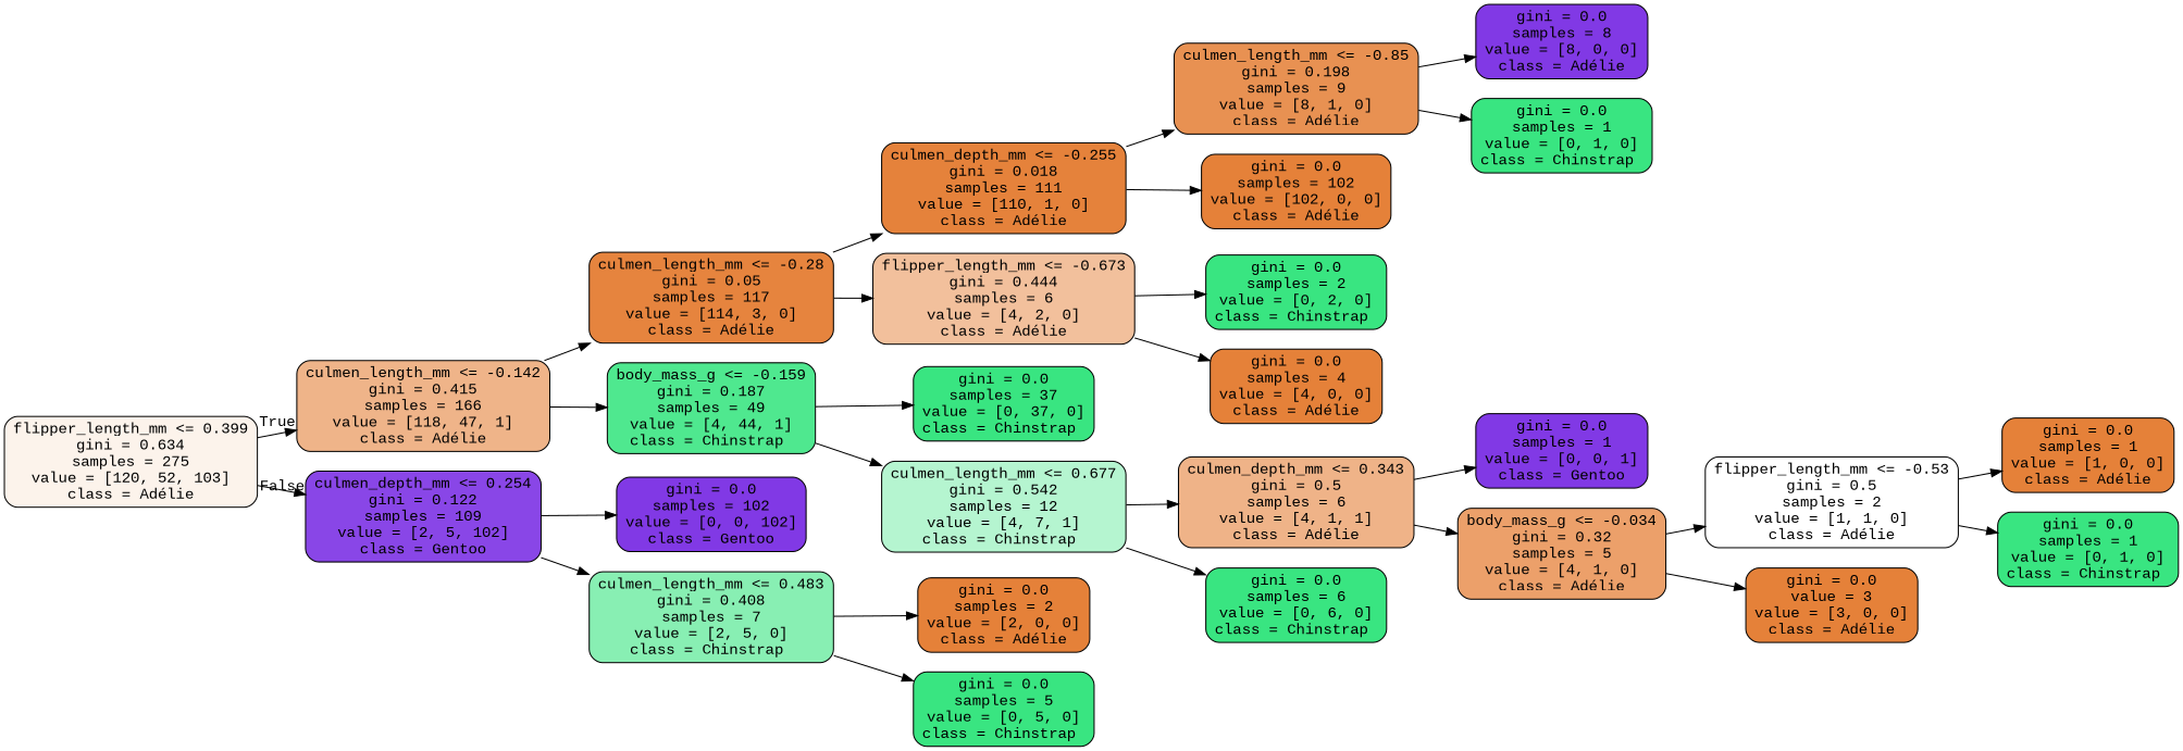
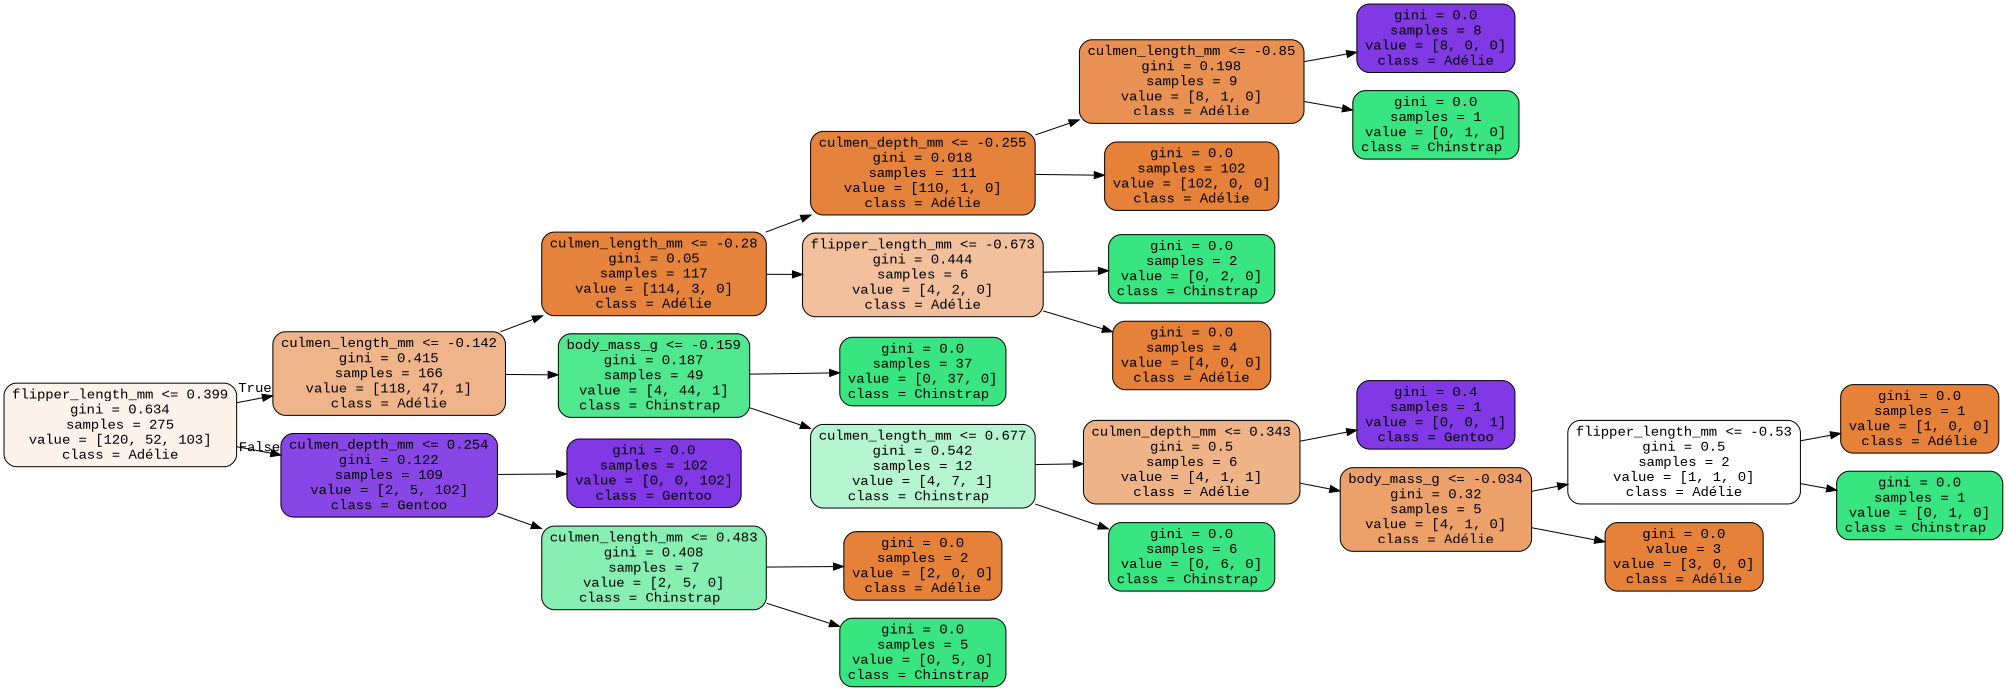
  digraph {
    fontname="Liberation Mono"
    rankdir=LR
    node [color=black fillcolor="#39e581" fontname="Liberation Mono" shape=box style="filled, rounded"]
    edge [fontname="Liberation Mono"]
    n1 [fillcolor="#fcf3eb" label="flipper_length_mm <= 0.399\ngini = 0.634\nsamples = 275\nvalue = [120, 52, 103]\nclass = Adélie"]
    n2 [fillcolor="#efb489" label="culmen_length_mm <= -0.142\ngini = 0.415\nsamples = 166\nvalue = [118, 47, 1]\nclass = Adélie"]
    n3 [fillcolor="#8946e7" label="culmen_depth_mm <= 0.254\ngini = 0.122\nsamples = 109\nvalue = [2, 5, 102]\nclass = Gentoo"]
    n4 [fillcolor="#e6843e" label="culmen_length_mm <= -0.28\ngini = 0.05\nsamples = 117\nvalue = [114, 3, 0]\nclass = Adélie"]
    n5 [fillcolor="#4fe88f" label="body_mass_g <= -0.159\ngini = 0.187\nsamples = 49\nvalue = [4, 44, 1]\nclass = Chinstrap "]
    n6 [fillcolor="#8139e5" label="gini = 0.0\nsamples = 102\nvalue = [0, 0, 102]\nclass = Gentoo"]
    n7 [fillcolor="#88efb3" label="culmen_length_mm <= 0.483\ngini = 0.408\nsamples = 7\nvalue = [2, 5, 0]\nclass = Chinstrap "]
    n8 [fillcolor="#e5823b" label="culmen_depth_mm <= -0.255\ngini = 0.018\nsamples = 111\nvalue = [110, 1, 0]\nclass = Adélie"]
    n9 [fillcolor="#f2c09c" label="flipper_length_mm <= -0.673\ngini = 0.444\nsamples = 6\nvalue = [4, 2, 0]\nclass = Adélie"]
    n10 [label="gini = 0.0\nsamples = 37\nvalue = [0, 37, 0]\nclass = Chinstrap "]
    n11 [fillcolor="#b5f5d0" label="culmen_length_mm <= 0.677\ngini = 0.542\nsamples = 12\nvalue = [4, 7, 1]\nclass = Chinstrap "]
    n12 [fillcolor="#e89152" label="culmen_length_mm <= -0.85\ngini = 0.198\nsamples = 9\nvalue = [8, 1, 0]\nclass = Adélie"]
    n13 [fillcolor="#e58139" label="gini = 0.0\nsamples = 102\nvalue = [102, 0, 0]\nclass = Adélie"]
    n14 [label="gini = 0.0\nsamples = 2\nvalue = [0, 2, 0]\nclass = Chinstrap "]
    n15 [fillcolor="#e58139" label="gini = 0.0\nsamples = 4\nvalue = [4, 0, 0]\nclass = Adélie"]
    n16 [fillcolor="#8139e5" label="gini = 0.0\nsamples = 8\nvalue = [8, 0, 0]\nclass = Adélie"]
    n17 [label="gini = 0.0\nsamples = 1\nvalue = [0, 1, 0]\nclass = Chinstrap "]
    n18 [fillcolor="#efb388" label="culmen_depth_mm <= 0.343\ngini = 0.5\nsamples = 6\nvalue = [4, 1, 1]\nclass = Adélie"]
    n19 [label="gini = 0.0\nsamples = 6\nvalue = [0, 6, 0]\nclass = Chinstrap "]
-   n20 [fillcolor="#8139e5" label="gini = 0.0\nsamples = 1\nvalue = [0, 0, 1]\nclass = Gentoo"]
+   n20 [fillcolor="#8139e5" label="gini = 0.4\nsamples = 1\nvalue = [0, 0, 1]\nclass = Gentoo"]
    n21 [fillcolor="#eca06a" label="body_mass_g <= -0.034\ngini = 0.32\nsamples = 5\nvalue = [4, 1, 0]\nclass = Adélie"]
    n22 [fillcolor="#ffffff" label="flipper_length_mm <= -0.53\ngini = 0.5\nsamples = 2\nvalue = [1, 1, 0]\nclass = Adélie"]
    n23 [fillcolor="#e58139" label="gini = 0.0\nvalue = 3\nvalue = [3, 0, 0]\nclass = Adélie"]
    n24 [fillcolor="#e58139" label="gini = 0.0\nsamples = 1\nvalue = [1, 0, 0]\nclass = Adélie"]
    n25 [label="gini = 0.0\nsamples = 1\nvalue = [0, 1, 0]\nclass = Chinstrap "]
    n26 [fillcolor="#e58139" label="gini = 0.0\nsamples = 2\nvalue = [2, 0, 0]\nclass = Adélie"]
    n27 [label="gini = 0.0\nsamples = 5\nvalue = [0, 5, 0]\nclass = Chinstrap "]
    n1 -> n2 [headlabel=True labelangle=45 labeldistance=2.5]
    n1 -> n3 [headlabel=False labelangle=-45 labeldistance=2.5]
    n2 -> n4
    n2 -> n5
    n3 -> n6
    n3 -> n7
    n4 -> n8
    n4 -> n9
    n5 -> n10
    n5 -> n11
    n7 -> n26
    n7 -> n27
    n8 -> n12
    n8 -> n13
    n9 -> n14
    n9 -> n15
    n11 -> n18
    n11 -> n19
    n12 -> n16
    n12 -> n17
    n18 -> n20
    n18 -> n21
    n21 -> n22
    n21 -> n23
    n22 -> n24
    n22 -> n25
  }
